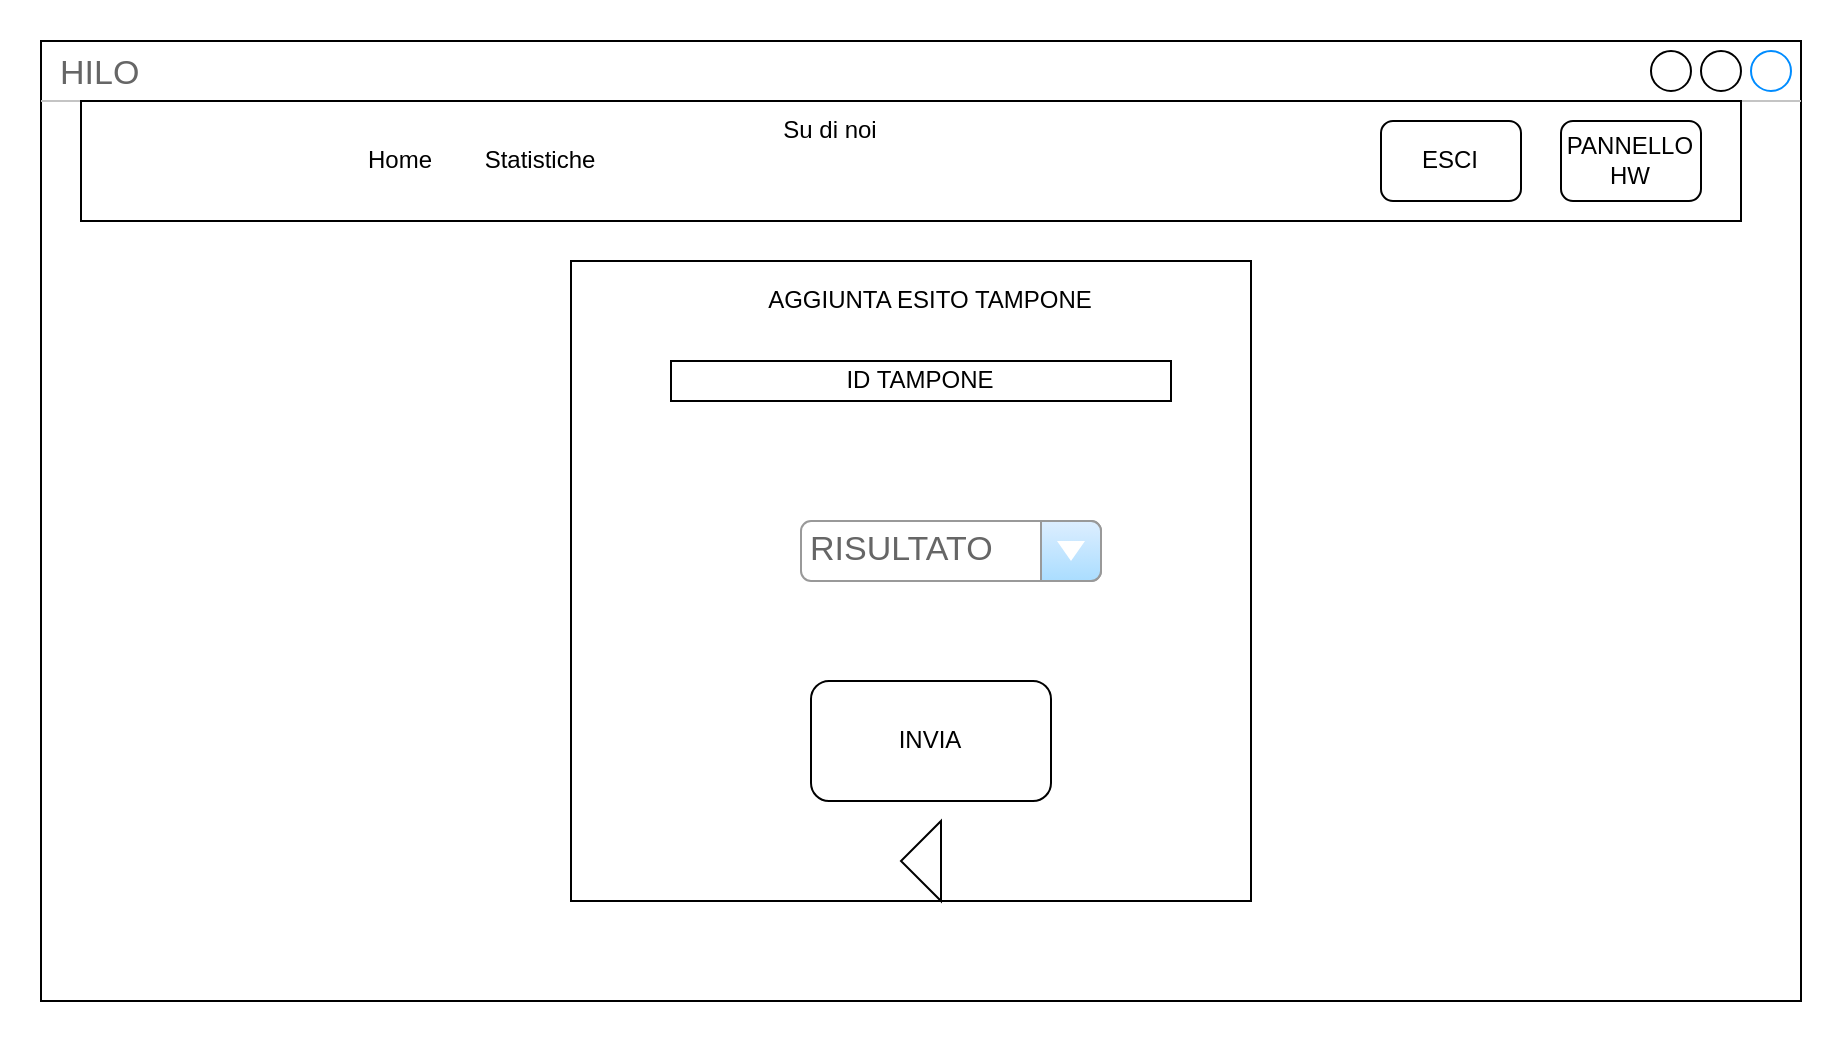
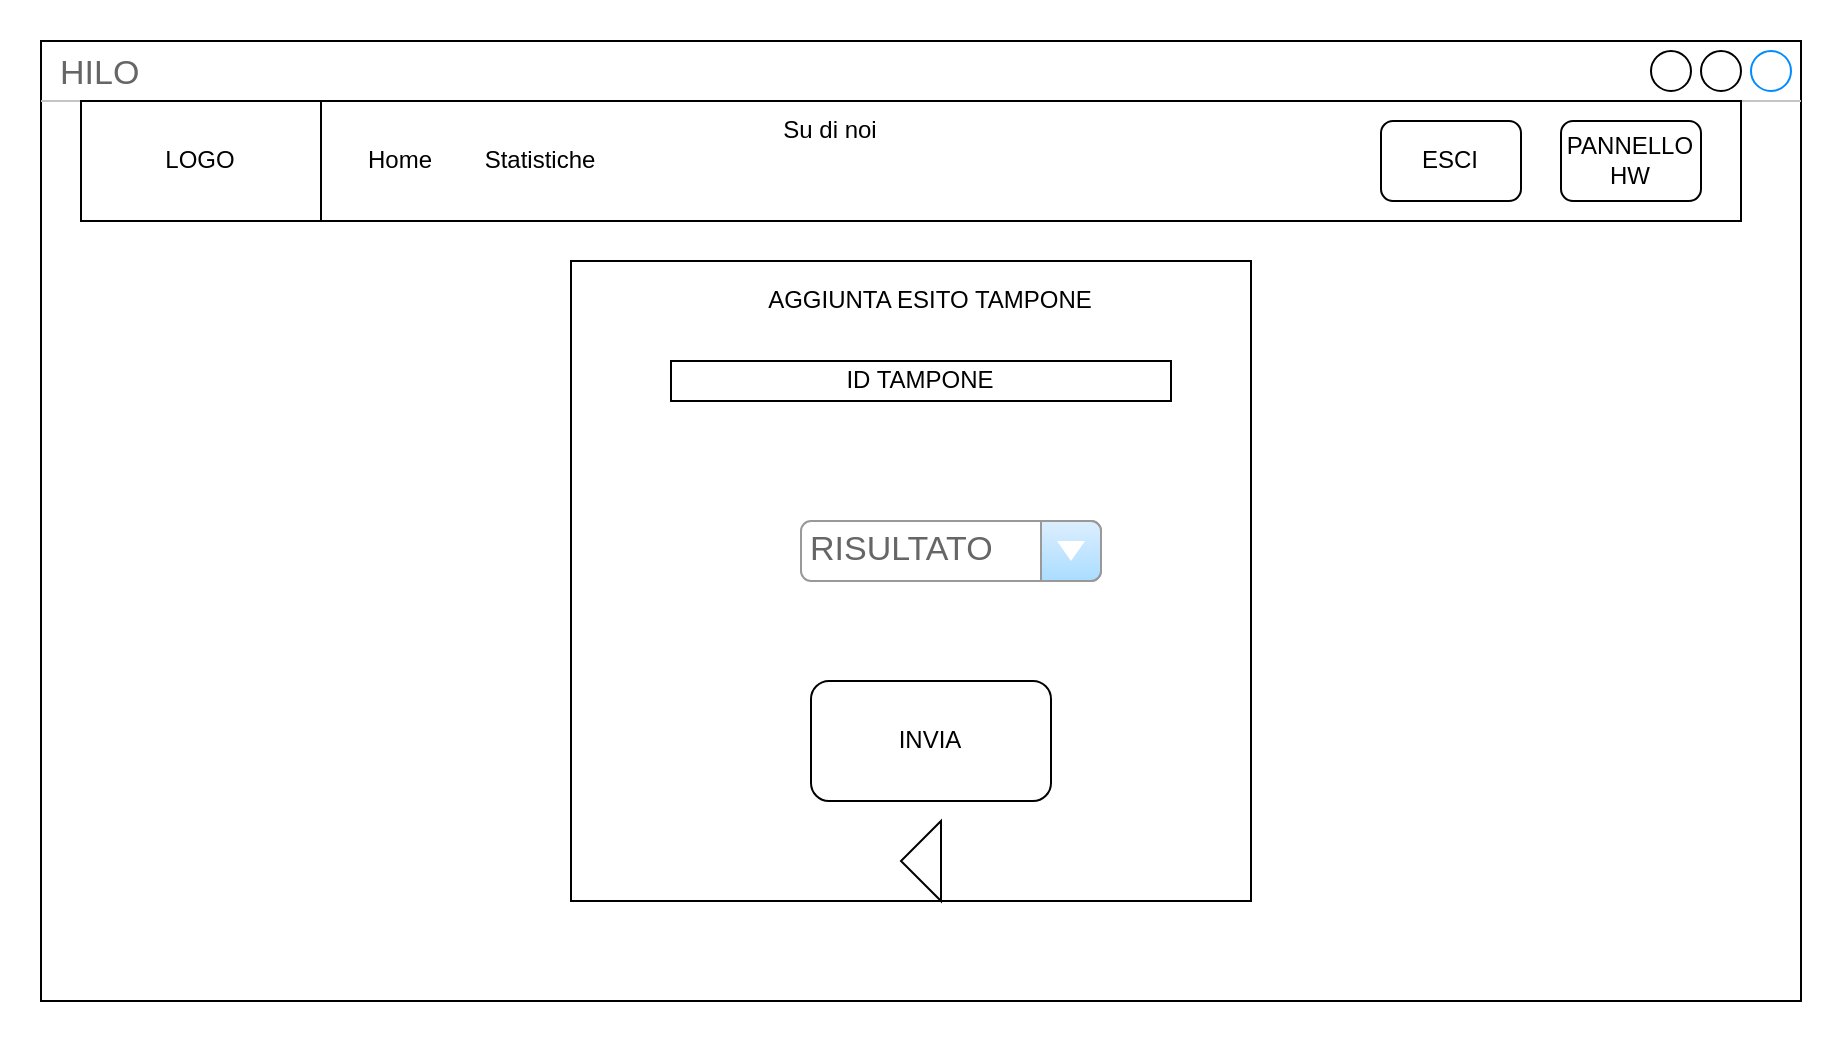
  <mxCell id="0" />
  <mxCell id="1" parent="0" />
  <mxCell id="2" value="HILO" style="strokeWidth=1;shadow=0;dashed=0;align=center;html=1;shape=mxgraph.mockup.containers.window;align=left;verticalAlign=top;spacingLeft=8;strokeColor2=#008cff;strokeColor3=#c4c4c4;fontColor=#666666;mainText=;fontSize=17;labelBackgroundColor=none;" vertex="1" parent="1"><mxGeometry x="20" y="20" width="880" height="480" as="geometry" /></mxCell>
  <mxCell id="3" value="" style="rounded=0;whiteSpace=wrap;html=1;" vertex="1" parent="1"><mxGeometry x="40" y="50" width="830" height="60" as="geometry" /></mxCell>
+ <mxCell id="4" value="LOGO" style="rounded=0;whiteSpace=wrap;html=1;" vertex="1" parent="1"><mxGeometry x="40" y="50" width="120" height="60" as="geometry" /></mxCell>
  <mxCell id="5" value="Home" style="text;html=1;strokeColor=none;fillColor=none;align=center;verticalAlign=middle;whiteSpace=wrap;rounded=0;" vertex="1" parent="1"><mxGeometry x="180" y="70" width="40" height="20" as="geometry" /></mxCell>
  <mxCell id="6" value="Statistiche" style="text;html=1;strokeColor=none;fillColor=none;align=center;verticalAlign=middle;whiteSpace=wrap;rounded=0;" vertex="1" parent="1"><mxGeometry x="250" y="70" width="40" height="20" as="geometry" /></mxCell>
  <mxCell id="7" value="Su di noi" style="text;html=1;strokeColor=none;fillColor=none;align=center;verticalAlign=middle;whiteSpace=wrap;rounded=0;" vertex="1" parent="1"><mxGeometry x="390" y="55" width="50" height="20" as="geometry" /></mxCell>
  <mxCell id="8" value="ESCI" style="rounded=1;whiteSpace=wrap;html=1;" vertex="1" parent="1"><mxGeometry x="690" y="60" width="70" height="40" as="geometry" /></mxCell>
  <mxCell id="9" value="" style="rounded=0;whiteSpace=wrap;html=1;" vertex="1" parent="1"><mxGeometry x="285" y="130" width="340" height="320" as="geometry" /></mxCell>
  <mxCell id="10" value="PANNELLO HW" style="rounded=1;whiteSpace=wrap;html=1;" vertex="1" parent="1"><mxGeometry x="780" y="60" width="70" height="40" as="geometry" /></mxCell>
  <mxCell id="11" value="AGGIUNTA ESITO TAMPONE" style="text;html=1;strokeColor=none;fillColor=none;align=center;verticalAlign=middle;whiteSpace=wrap;rounded=0;" vertex="1" parent="1"><mxGeometry x="320" y="140" width="290" height="20" as="geometry" /></mxCell>
  <mxCell id="12" value="ID TAMPONE" style="rounded=0;whiteSpace=wrap;html=1;" vertex="1" parent="1"><mxGeometry x="335" y="180" width="250" height="20" as="geometry" /></mxCell>
  <mxCell id="13" value="INVIA" style="rounded=1;whiteSpace=wrap;html=1;" vertex="1" parent="1"><mxGeometry x="405" y="340" width="120" height="60" as="geometry" /></mxCell>
  <mxCell id="14" value="" style="triangle;whiteSpace=wrap;html=1;direction=west;" vertex="1" parent="1"><mxGeometry x="450" y="410" width="20" height="40" as="geometry" /></mxCell>
  <mxCell id="15" value="RISULTATO" style="strokeWidth=1;shadow=0;dashed=0;align=center;html=1;shape=mxgraph.mockup.forms.comboBox;strokeColor=#999999;fillColor=#ddeeff;align=left;fillColor2=#aaddff;mainText=;fontColor=#666666;fontSize=17;spacingLeft=3;" vertex="1" parent="1"><mxGeometry x="400" y="260" width="150" height="30" as="geometry" /></mxCell>
